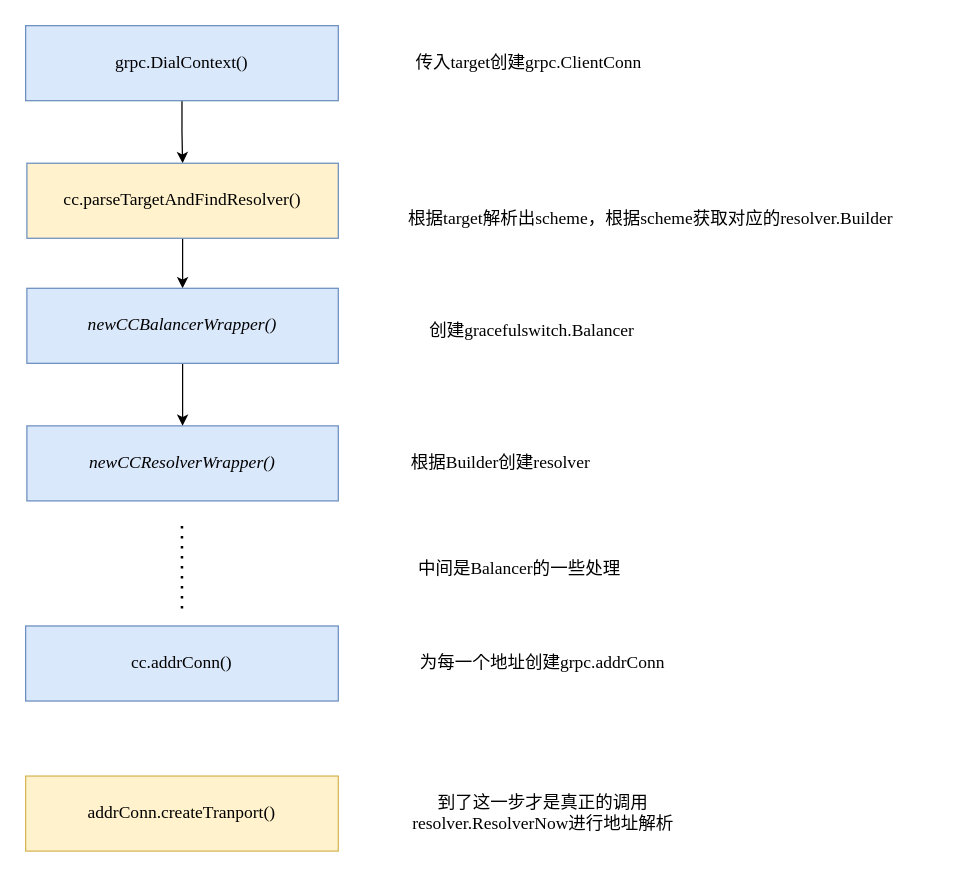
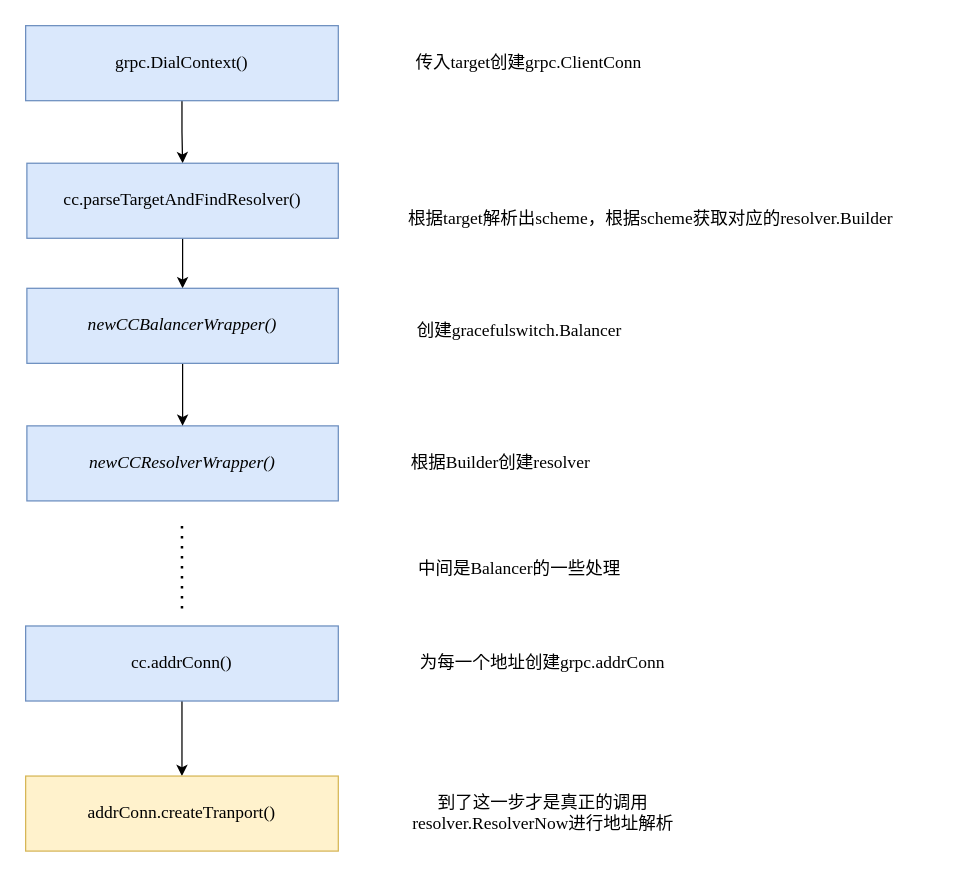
  <mxCell id="0" />
  <mxCell id="1" parent="0" />
  <mxCell id="2" value="" style="edgeStyle=orthogonalEdgeStyle;rounded=0;orthogonalLoop=1;jettySize=auto;html=1;labelBackgroundColor=none;fontFamily=Comic Sans MS;fontSize=14;fontColor=default;" edge="1" parent="1" source="3" target="5"><mxGeometry relative="1" as="geometry" /></mxCell>
  <mxCell id="3" value="grpc.DialContext()" style="rounded=0;whiteSpace=wrap;html=1;labelBackgroundColor=none;fontFamily=Comic Sans MS;fontSize=14;fillColor=#dae8fc;strokeColor=#6c8ebf;" vertex="1" parent="1"><mxGeometry x="20" y="20" width="250" height="60" as="geometry" /></mxCell>
  <mxCell id="4" value="" style="edgeStyle=orthogonalEdgeStyle;rounded=0;orthogonalLoop=1;jettySize=auto;html=1;labelBackgroundColor=none;fontFamily=Comic Sans MS;fontSize=14;fontColor=default;" edge="1" parent="1" source="5" target="9"><mxGeometry relative="1" as="geometry" /></mxCell>
- <mxCell id="5" value="cc.&lt;span style=&quot;font-size: 14px;&quot;&gt;parseTargetAndFindResolver()&lt;/span&gt;" style="rounded=0;whiteSpace=wrap;html=1;labelBackgroundColor=none;fontFamily=Comic Sans MS;fontSize=14;fillColor=#fff2cc;strokeColor=#6c8ebf;" vertex="1" parent="1"><mxGeometry x="21" y="130" width="249" height="60" as="geometry" /></mxCell>
+ <mxCell id="5" value="cc.&lt;span style=&quot;font-size: 14px;&quot;&gt;parseTargetAndFindResolver()&lt;/span&gt;" style="rounded=0;whiteSpace=wrap;html=1;labelBackgroundColor=none;fontFamily=Comic Sans MS;fontSize=14;fillColor=#dae8fc;strokeColor=#6c8ebf;" vertex="1" parent="1"><mxGeometry x="21" y="130" width="249" height="60" as="geometry" /></mxCell>
  <mxCell id="6" value="&lt;div style=&quot;font-size: 14px;&quot;&gt;&lt;div style=&quot;font-size: 14px;&quot;&gt;&lt;div style=&quot;font-size: 14px;&quot;&gt;&lt;div style=&quot;font-size: 14px;&quot;&gt;&lt;span style=&quot;font-style: italic; font-size: 14px;&quot;&gt;newCCResolverWrapper()&lt;/span&gt;&lt;/div&gt;&lt;/div&gt;&lt;/div&gt;&lt;/div&gt;" style="rounded=0;whiteSpace=wrap;html=1;labelBackgroundColor=none;fontFamily=Comic Sans MS;fontSize=14;fillColor=#dae8fc;strokeColor=#6c8ebf;" vertex="1" parent="1"><mxGeometry x="21" y="340" width="249" height="60" as="geometry" /></mxCell>
  <mxCell id="7" value="传入target创建grpc.ClientConn" style="text;html=1;strokeColor=none;fillColor=none;align=center;verticalAlign=middle;whiteSpace=wrap;rounded=0;labelBackgroundColor=none;fontFamily=Comic Sans MS;fontColor=default;fontSize=14;" vertex="1" parent="1"><mxGeometry x="285" y="35" width="275" height="30" as="geometry" /></mxCell>
  <mxCell id="8" value="" style="edgeStyle=orthogonalEdgeStyle;rounded=0;orthogonalLoop=1;jettySize=auto;html=1;labelBackgroundColor=none;fontFamily=Comic Sans MS;fontSize=14;fontColor=default;" edge="1" parent="1" source="9" target="6"><mxGeometry relative="1" as="geometry" /></mxCell>
  <mxCell id="9" value="&lt;div style=&quot;font-size: 14px;&quot;&gt;&lt;div style=&quot;font-size: 14px;&quot;&gt;&lt;span style=&quot;font-style: italic; font-size: 14px;&quot;&gt;newCCBalancerWrapper()&lt;/span&gt;&lt;/div&gt;&lt;/div&gt;" style="rounded=0;whiteSpace=wrap;html=1;labelBackgroundColor=none;fontFamily=Comic Sans MS;fontSize=14;fillColor=#dae8fc;strokeColor=#6c8ebf;" vertex="1" parent="1"><mxGeometry x="21" y="230" width="249" height="60" as="geometry" /></mxCell>
  <mxCell id="10" value="根据target解析出scheme，根据scheme获取对应的resolver.Builder" style="text;html=1;strokeColor=none;fillColor=none;align=center;verticalAlign=middle;whiteSpace=wrap;rounded=0;labelBackgroundColor=none;fontFamily=Comic Sans MS;fontColor=default;fontSize=14;" vertex="1" parent="1"><mxGeometry x="300" y="160" width="440" height="30" as="geometry" /></mxCell>
  <mxCell id="11" style="edgeStyle=orthogonalEdgeStyle;rounded=0;orthogonalLoop=1;jettySize=auto;html=1;exitX=0.5;exitY=1;exitDx=0;exitDy=0;fontFamily=Comic Sans MS;fontColor=default;fontSize=14;labelBackgroundColor=none;" edge="1" parent="1" source="10" target="10"><mxGeometry relative="1" as="geometry" /></mxCell>
- <mxCell id="12" value="创建&lt;span style=&quot;font-size: 14px;&quot;&gt;gracefulswitch&lt;/span&gt;&lt;span style=&quot;font-size: 14px;&quot;&gt;.&lt;/span&gt;&lt;span style=&quot;font-size: 14px;&quot;&gt;Balancer&lt;/span&gt;" style="text;html=1;strokeColor=none;fillColor=none;align=center;verticalAlign=middle;whiteSpace=wrap;rounded=0;labelBackgroundColor=none;fontFamily=Comic Sans MS;fontColor=default;fontSize=14;" vertex="1" parent="1"><mxGeometry x="310" y="250" width="230" height="30" as="geometry" /></mxCell>
+ <mxCell id="12" value="创建&lt;span style=&quot;font-size: 14px;&quot;&gt;gracefulswitch&lt;/span&gt;&lt;span style=&quot;font-size: 14px;&quot;&gt;.&lt;/span&gt;&lt;span style=&quot;font-size: 14px;&quot;&gt;Balancer&lt;/span&gt;" style="text;html=1;strokeColor=none;fillColor=none;align=center;verticalAlign=middle;whiteSpace=wrap;rounded=0;labelBackgroundColor=none;fontFamily=Comic Sans MS;fontColor=default;fontSize=14;" vertex="1" parent="1"><mxGeometry x="300" y="250" width="230" height="30" as="geometry" /></mxCell>
  <mxCell id="13" value="根据Builder创建resolver" style="text;html=1;strokeColor=none;fillColor=none;align=center;verticalAlign=middle;whiteSpace=wrap;rounded=0;labelBackgroundColor=none;fontFamily=Comic Sans MS;fontColor=default;fontSize=14;" vertex="1" parent="1"><mxGeometry x="320" y="355" width="160" height="30" as="geometry" /></mxCell>
+ <mxCell id="14" value="" style="edgeStyle=orthogonalEdgeStyle;rounded=0;orthogonalLoop=1;jettySize=auto;html=1;labelBackgroundColor=none;fontFamily=Comic Sans MS;fontSize=14;fontColor=default;" edge="1" parent="1" source="15" target="18"><mxGeometry relative="1" as="geometry" /></mxCell>
  <mxCell id="15" value="&lt;div style=&quot;font-size: 14px;&quot;&gt;&lt;div style=&quot;font-size: 14px;&quot;&gt;&lt;span style=&quot;font-size: 14px;&quot;&gt;cc.addrConn()&lt;/span&gt;&lt;/div&gt;&lt;/div&gt;" style="rounded=0;whiteSpace=wrap;html=1;labelBackgroundColor=none;fontFamily=Comic Sans MS;fontSize=14;fillColor=#dae8fc;strokeColor=#6c8ebf;" vertex="1" parent="1"><mxGeometry x="20" y="500" width="250" height="60" as="geometry" /></mxCell>
  <mxCell id="16" value="" style="endArrow=none;dashed=1;html=1;dashPattern=1 3;strokeWidth=2;rounded=0;labelBackgroundColor=none;fontFamily=Comic Sans MS;fontSize=14;fontColor=default;" edge="1" parent="1"><mxGeometry width="50" height="50" relative="1" as="geometry"><mxPoint x="145" y="420" as="sourcePoint" /><mxPoint x="145" y="490" as="targetPoint" /></mxGeometry></mxCell>
  <mxCell id="17" value="为每一个地址创建grpc.addrConn" style="text;html=1;strokeColor=none;fillColor=none;align=center;verticalAlign=middle;whiteSpace=wrap;rounded=0;labelBackgroundColor=none;fontFamily=Comic Sans MS;fontSize=14;fontColor=default;" vertex="1" parent="1"><mxGeometry x="327" y="515" width="213" height="30" as="geometry" /></mxCell>
  <mxCell id="18" value="&lt;div style=&quot;font-size: 14px;&quot;&gt;&lt;div style=&quot;font-size: 14px;&quot;&gt;addrConn.createTranport()&lt;/div&gt;&lt;/div&gt;" style="rounded=0;whiteSpace=wrap;html=1;labelBackgroundColor=none;fontFamily=Comic Sans MS;fontSize=14;fillColor=#fff2cc;strokeColor=#d6b656;" vertex="1" parent="1"><mxGeometry x="20" y="620" width="250" height="60" as="geometry" /></mxCell>
  <mxCell id="19" value="到了这一步才是真正的调用resolver.ResolverNow进行地址解析" style="text;html=1;strokeColor=none;fillColor=none;align=center;verticalAlign=middle;whiteSpace=wrap;rounded=0;labelBackgroundColor=none;fontFamily=Comic Sans MS;fontSize=14;fontColor=default;" vertex="1" parent="1"><mxGeometry x="313.5" y="635" width="240" height="30" as="geometry" /></mxCell>
  <mxCell id="20" style="edgeStyle=orthogonalEdgeStyle;rounded=0;orthogonalLoop=1;jettySize=auto;html=1;exitX=0.5;exitY=1;exitDx=0;exitDy=0;labelBackgroundColor=none;fontFamily=Comic Sans MS;fontSize=14;fontColor=default;" edge="1" parent="1" source="19" target="19"><mxGeometry relative="1" as="geometry" /></mxCell>
  <mxCell id="21" value="中间是Balancer的一些处理" style="text;html=1;strokeColor=none;fillColor=none;align=center;verticalAlign=middle;whiteSpace=wrap;rounded=0;labelBackgroundColor=none;fontFamily=Comic Sans MS;fontSize=14;fontColor=default;" vertex="1" parent="1"><mxGeometry x="327" y="440" width="176" height="30" as="geometry" /></mxCell>
